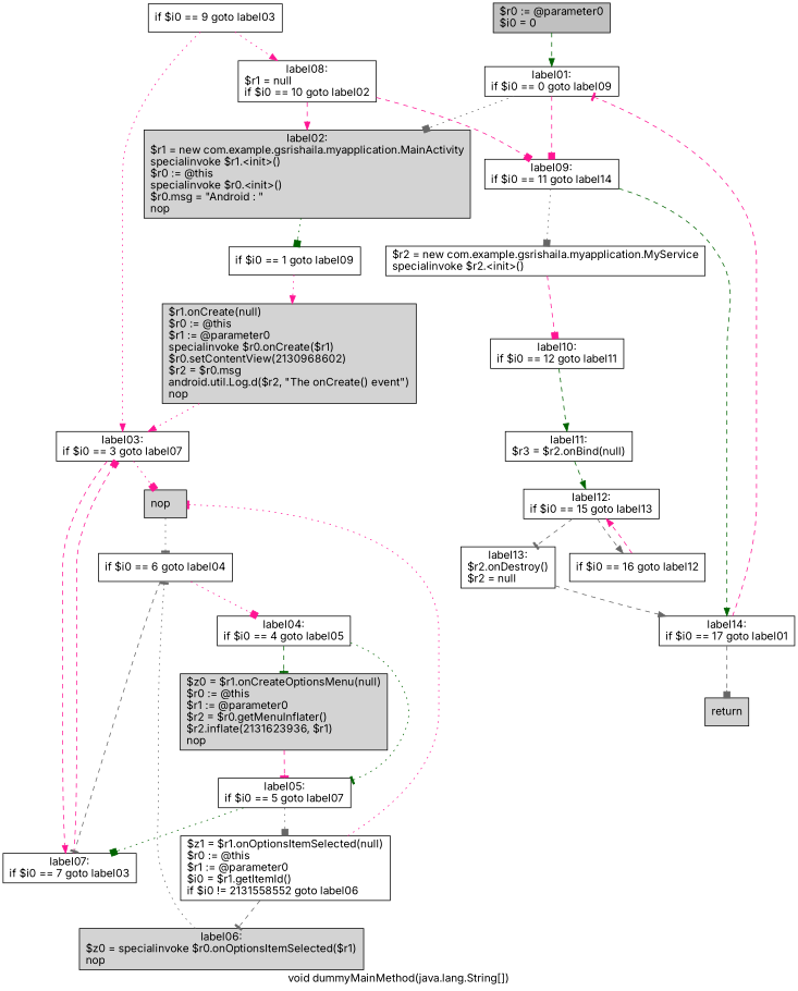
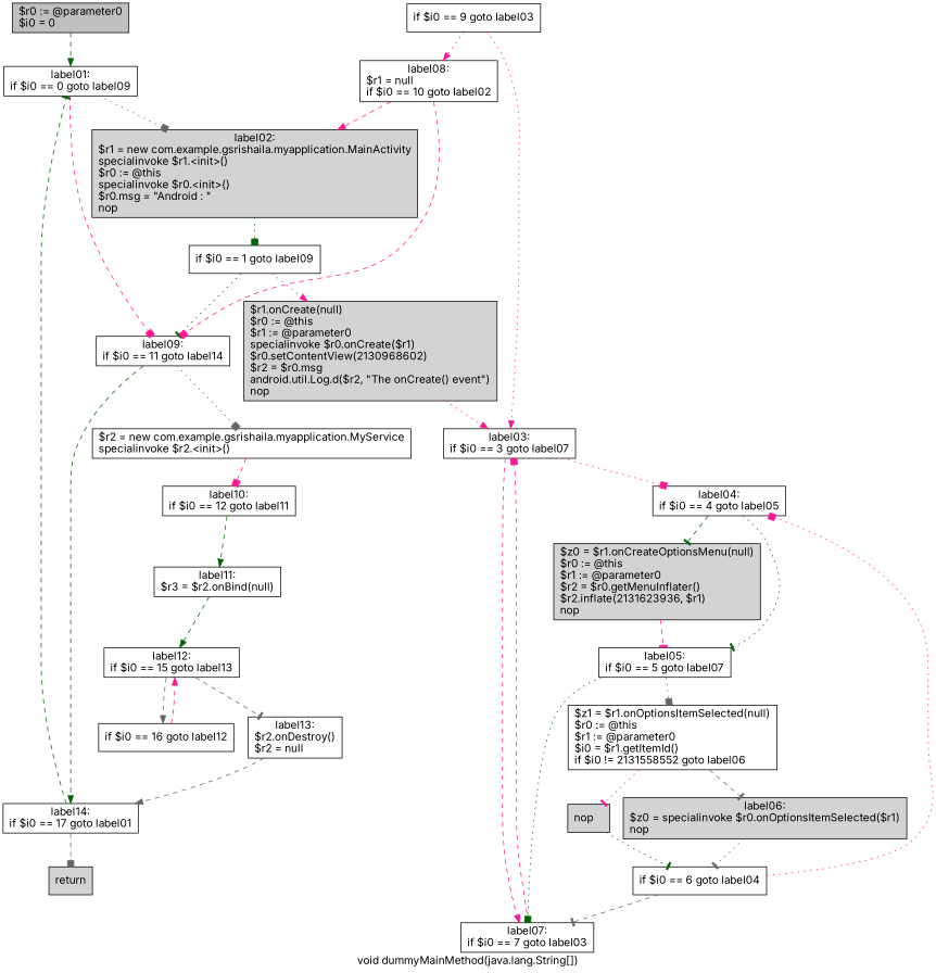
  digraph {
    fontname=Inter
    label="void dummyMainMethod(java.lang.String[])"
    node [fontname=Inter shape=box]
    edge [arrowhead=normal color=deeppink fontname=Inter style=dashed]
    n1 [fillcolor=gray label="$r0 := @parameter0\l$i0 = 0\l" style=filled]
    n2 [label="label01:\nif $i0 == 0 goto label09\l"]
    n3 [fillcolor=lightgray label="label02:\n$r1 = new com.example.gsrishaila.myapplication.MainActivity\lspecialinvoke $r1.<init>()\l$r0 := @this\lspecialinvoke $r0.<init>()\l$r0.msg = \"Android : \"\lnop\l" style=filled]
    n4 [label="label09:\nif $i0 == 11 goto label14\l"]
    n5 [label="if $i0 == 1 goto label09\l"]
    n6 [label="$r2 = new com.example.gsrishaila.myapplication.MyService\lspecialinvoke $r2.<init>()\l"]
    n7 [label="label14:\nif $i0 == 17 goto label01\l"]
    n8 [fillcolor=lightgray label="$r1.onCreate(null)\l$r0 := @this\l$r1 := @parameter0\lspecialinvoke $r0.onCreate($r1)\l$r0.setContentView(2130968602)\l$r2 = $r0.msg\landroid.util.Log.d($r2, \"The onCreate() event\")\lnop\l" style=filled]
    n9 [label="label10:\nif $i0 == 12 goto label11\l"]
    n10 [fillcolor=lightgray label="return\l" style=filled]
    n11 [label="label03:\nif $i0 == 3 goto label07\l"]
    n12 [label="label04:\nif $i0 == 4 goto label05\l"]
    n13 [label="label07:\nif $i0 == 7 goto label03\l"]
    n14 [fillcolor=lightgray label="$z0 = $r1.onCreateOptionsMenu(null)\l$r0 := @this\l$r1 := @parameter0\l$r2 = $r0.getMenuInflater()\l$r2.inflate(2131623936, $r1)\lnop\l" style=filled]
    n15 [label="label05:\nif $i0 == 5 goto label07\l"]
    n16 [label="$z1 = $r1.onOptionsItemSelected(null)\l$r0 := @this\l$r1 := @parameter0\l$i0 = $r1.getItemId()\lif $i0 != 2131558552 goto label06\l"]
    n17 [fillcolor=lightgray label="nop\l" style=filled]
    n18 [fillcolor=lightgray label="label06:\n$z0 = specialinvoke $r0.onOptionsItemSelected($r1)\lnop\l" style=filled]
    n19 [label="if $i0 == 6 goto label04\l"]
    n20 [label="if $i0 == 9 goto label03\l"]
    n21 [label="label08:\n$r1 = null\lif $i0 == 10 goto label02\l"]
    n22 [label="label11:\n$r3 = $r2.onBind(null)\l"]
    n23 [label="label12:\nif $i0 == 15 goto label13\l"]
    n24 [label="if $i0 == 16 goto label12\l"]
    n25 [label="label13:\n$r2.onDestroy()\l$r2 = null\l"]
    n1 -> n2 [color=darkgreen]
    n2 -> n3 [arrowhead=box color=gray40 style=dotted]
    n2 -> n4 [arrowhead=box]
    n3 -> n5 [arrowhead=box color=darkgreen style=dotted]
    n4 -> n6 [arrowhead=box color=gray40 style=dotted]
    n4 -> n7 [color=darkgreen]
+   n5 -> n4 [arrowhead=tee color=darkgreen style=dotted]
    n5 -> n8 [style=dotted]
    n6 -> n9 [arrowhead=box]
-   n7 -> n2 [arrowhead=tee]
+   n7 -> n2 [arrowhead=tee color=darkgreen]
    n7 -> n10 [arrowhead=box color=gray40]
    n8 -> n11 [style=dotted]
    n9 -> n22 [color=darkgreen]
-   n11 -> n17 [arrowhead=box style=dotted]
+   n11 -> n12 [arrowhead=box style=dotted]
    n11 -> n13
    n12 -> n14 [arrowhead=tee color=darkgreen]
    n12 -> n15 [arrowhead=tee color=darkgreen style=dotted]
    n13 -> n11 [arrowhead=box]
    n14 -> n15 [arrowhead=tee]
    n15 -> n13 [arrowhead=box color=darkgreen style=dotted]
    n15 -> n16 [arrowhead=box color=gray40 style=dotted]
    n16 -> n17 [arrowhead=tee style=dotted]
    n16 -> n18 [arrowhead=tee color=gray40]
-   n17 -> n19 [arrowhead=tee color=gray40 style=dotted]
+   n17 -> n19 [arrowhead=tee color=darkgreen style=dotted]
    n18 -> n19 [arrowhead=tee color=gray40 style=dotted]
    n19 -> n12 [arrowhead=box style=dotted]
    n19 -> n13 [arrowhead=tee color=gray40]
    n20 -> n11 [style=dotted]
    n20 -> n21 [style=dotted]
    n21 -> n3
    n21 -> n4 [arrowhead=box]
    n22 -> n23 [color=darkgreen]
    n23 -> n24 [color=gray40]
    n23 -> n25 [arrowhead=tee color=gray40]
    n24 -> n23
    n25 -> n7 [color=gray40]
  }
